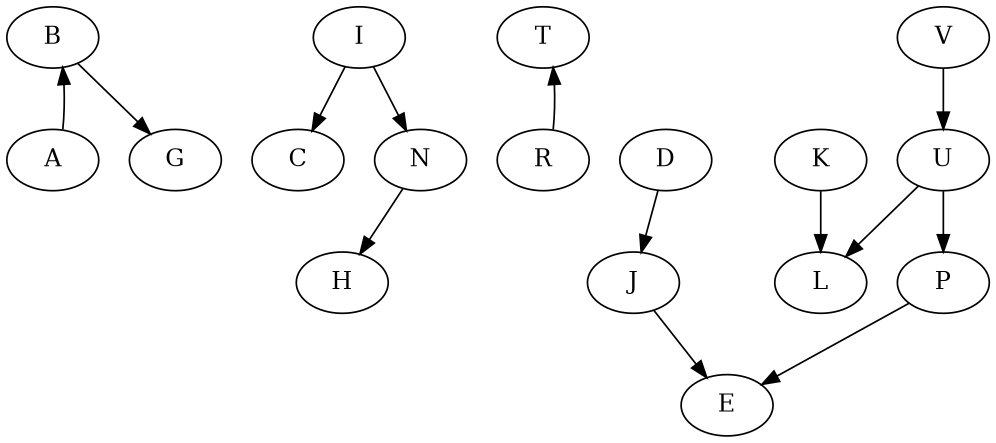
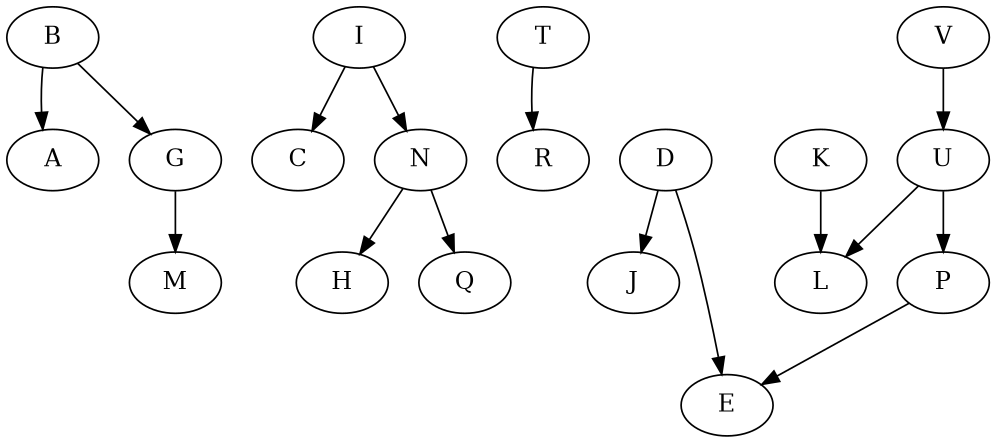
  digraph {
    B
    A
    G
+   M
    I
    C
    N
    H
+   Q
    T
    R
    D
    J
    E
    P
    U
    L
    V
    K
-   A -> B
+   B -> A
    B -> G
+   G -> M
    I -> C
    I -> N
    N -> H
-   R -> T
+   N -> Q
+   T -> R
    D -> J
-   J -> E
+   D -> E
    P -> E
    U -> P
    U -> L
    V -> U
    K -> L
  }
